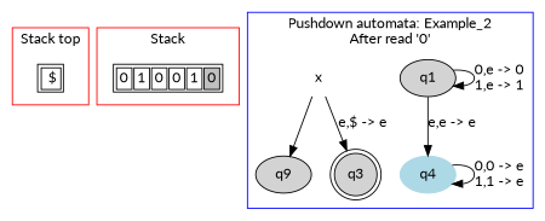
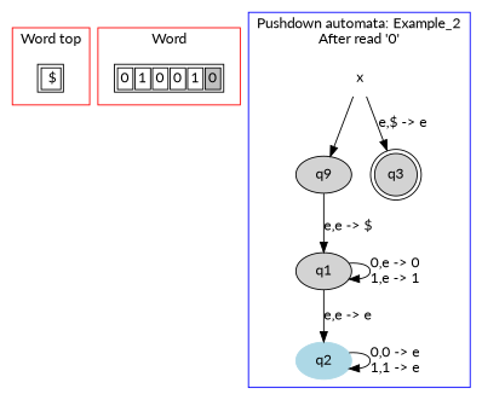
  digraph {
    fontname=Lato
    node [fontname=Lato style=filled]
    edge [fontname=Lato]
    n1 [label=<<TABLE> <TR> <TD> $</TD> </TR> </TABLE>> shape=plaintext style=""]
    n2 [label=<<TABLE> <TR> <TD><FONT>0</FONT></TD> <TD><FONT>1</FONT></TD> <TD><FONT>0</FONT></TD> <TD><FONT>0</FONT></TD> <TD><FONT>1</FONT></TD> <TD BGCOLOR="gray"><FONT>0</FONT></TD> </TR> </TABLE>> shape=plaintext style=""]
    n3 [label=q9]
    q1
-   q2 [color=lightblue label=q4]
+   q2 [color=lightblue]
    q3 [shape=doublecircle]
    x [color=white]
    subgraph cluster_1 {
      color=red
-     label="Stack top"
+     label="Word top"
      n1
    }
    subgraph cluster_2 {
      color=red
-     label=Stack
+     label=Word
      n2
    }
    subgraph cluster_3 {
      color=blue
      label="Pushdown automata: Example_2\nAfter read '0'"
      n3
      q1
      q2
      q3
      x
    }
+   n3 -> q1 [label="e,e -> $"]
    q1 -> q1 [label="0,e -> 0\n1,e -> 1"]
    q1 -> q2 [label="e,e -> e"]
    q2 -> q2 [label="0,0 -> e\n1,1 -> e"]
    x -> n3
    x -> q3 [label="e,$ -> e"]
  }
